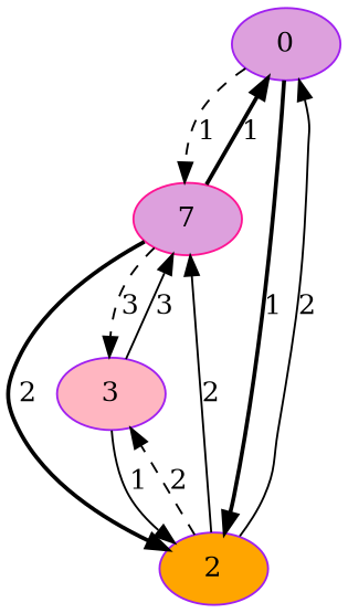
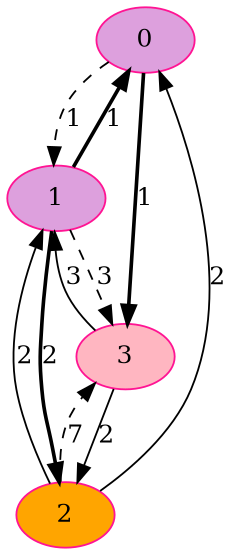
  digraph {
    node [color=deeppink fillcolor=plum style=filled]
    edge [style=solid]
-   0 [color=purple]
-   1 [label=7]
-   2 [color=purple fillcolor=orange]
-   3 [color=purple fillcolor=lightpink]
+   0
+   1
+   2 [fillcolor=orange]
+   3 [fillcolor=lightpink]
    0 -> 1 [label=1 style=dashed]
-   0 -> 2 [label=1 style=bold]
+   0 -> 3 [label=1 style=bold]
    1 -> 0 [label=1 style=bold]
    1 -> 2 [label=2 style=bold]
    1 -> 3 [label=3 style=dashed]
    2 -> 0 [label=2]
    2 -> 1 [label=2]
-   2 -> 3 [label=2 style=dashed]
+   2 -> 3 [label=7 style=dashed]
    3 -> 1 [label=3]
-   3 -> 2 [label=1]
+   3 -> 2 [label=2]
  }
